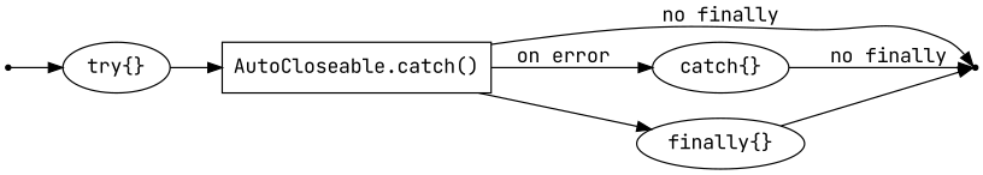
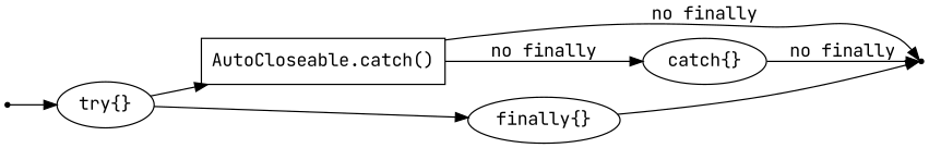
  digraph {
    fontname="JetBrains Mono"
    rankdir=LR
    node [fontname="JetBrains Mono"]
    edge [fontname="JetBrains Mono"]
    start [shape=point]
    n2 [label="try{}"]
    n3 [label="AutoCloseable.catch()" shape=box]
    end [shape=point]
    n5 [label="catch{}"]
    n6 [label="finally{}"]
    start -> n2
    n2 -> n3
    n3 -> end [label="no finally"]
-   n3 -> n5 [label="on error"]
-   n3 -> n6
+   n3 -> n5 [label="no finally"]
+   n2 -> n6
    n5 -> end [label="no finally"]
    n6 -> end
  }
